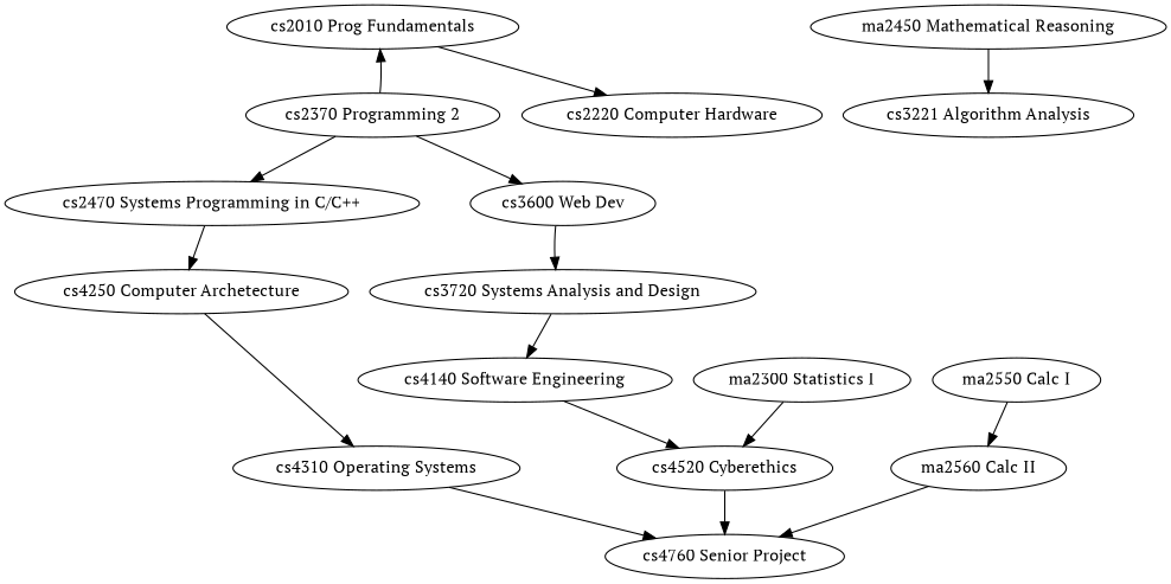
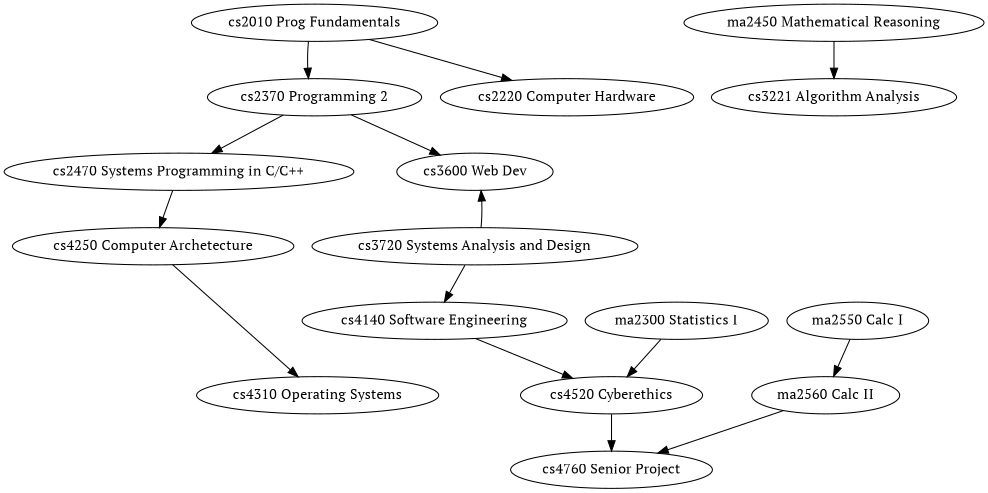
  digraph {
    fontname="PT Serif"
    node [fontname="PT Serif"]
    edge [fontname="PT Serif"]
    cs2010 [label="\N Prog Fundamentals"]
    cs2370 [label="\N Programming 2"]
    cs2220 [label="\N Computer Hardware"]
    cs2470 [label="\N Systems Programming in C/C++"]
    cs3600 [label="\N Web Dev"]
    cs4250 [label="\N Computer Archetecture"]
    cs3720 [label="\N Systems Analysis and Design"]
    cs3221 [label="\N Algorithm Analysis"]
    cs4310 [label="\N Operating Systems"]
    cs4760 [label="\N Senior Project"]
    ma2450 [label="\N Mathematical Reasoning"]
    cs4140 [label="\N Software Engineering"]
    cs4520 [label="\N Cyberethics"]
    ma2300 [label="\N Statistics I"]
    ma2550 [label="\N Calc I"]
    ma2560 [label="\N Calc II"]
-   cs2370 -> cs2010
+   cs2010 -> cs2370
    cs2010 -> cs2220
    cs2370 -> cs2470
    cs2370 -> cs3600
    cs2470 -> cs4250
-   cs3600 -> cs3720
+   cs3720 -> cs3600
    cs4250 -> cs4310
    cs3720 -> cs4140
-   cs4310 -> cs4760
    ma2450 -> cs3221
    cs4140 -> cs4520
    cs4520 -> cs4760
    ma2300 -> cs4520
    ma2550 -> ma2560
    ma2560 -> cs4760
  }
